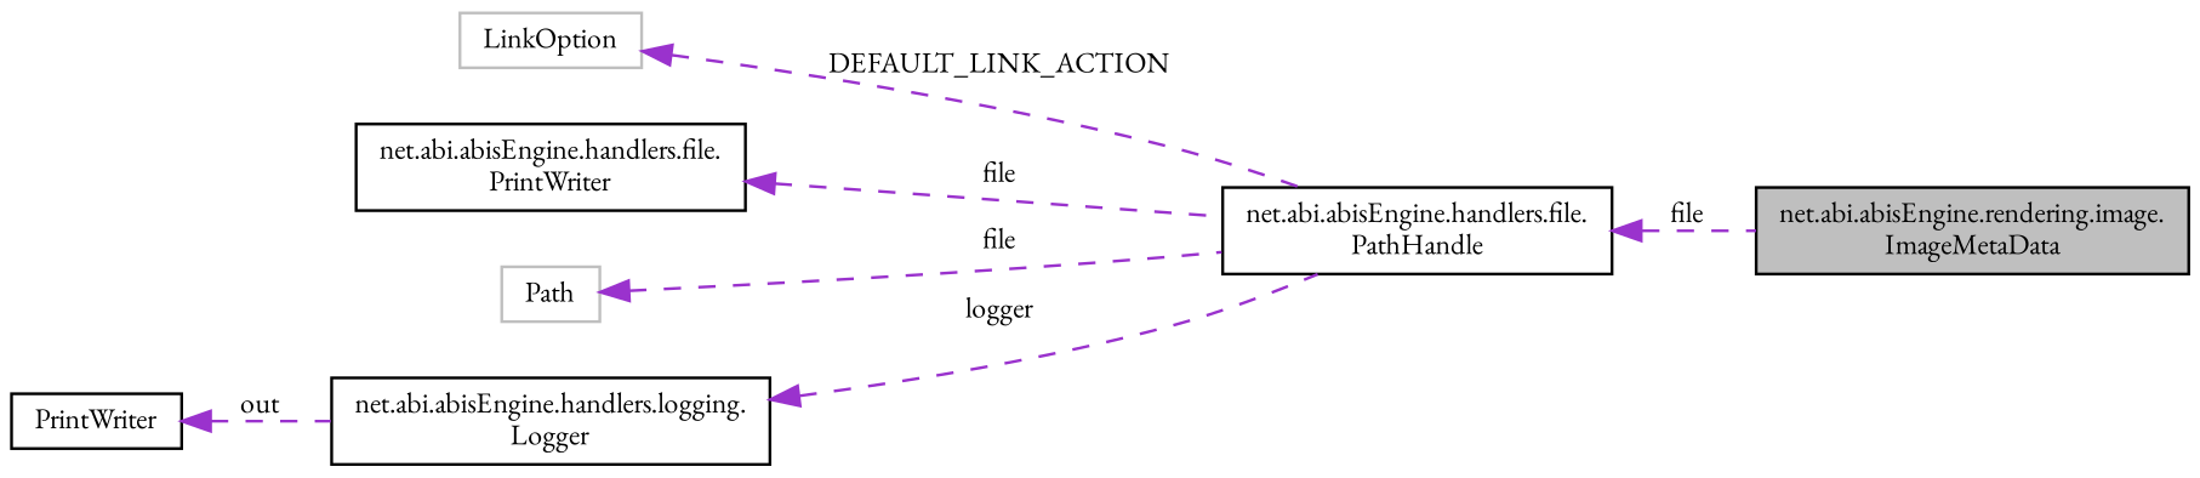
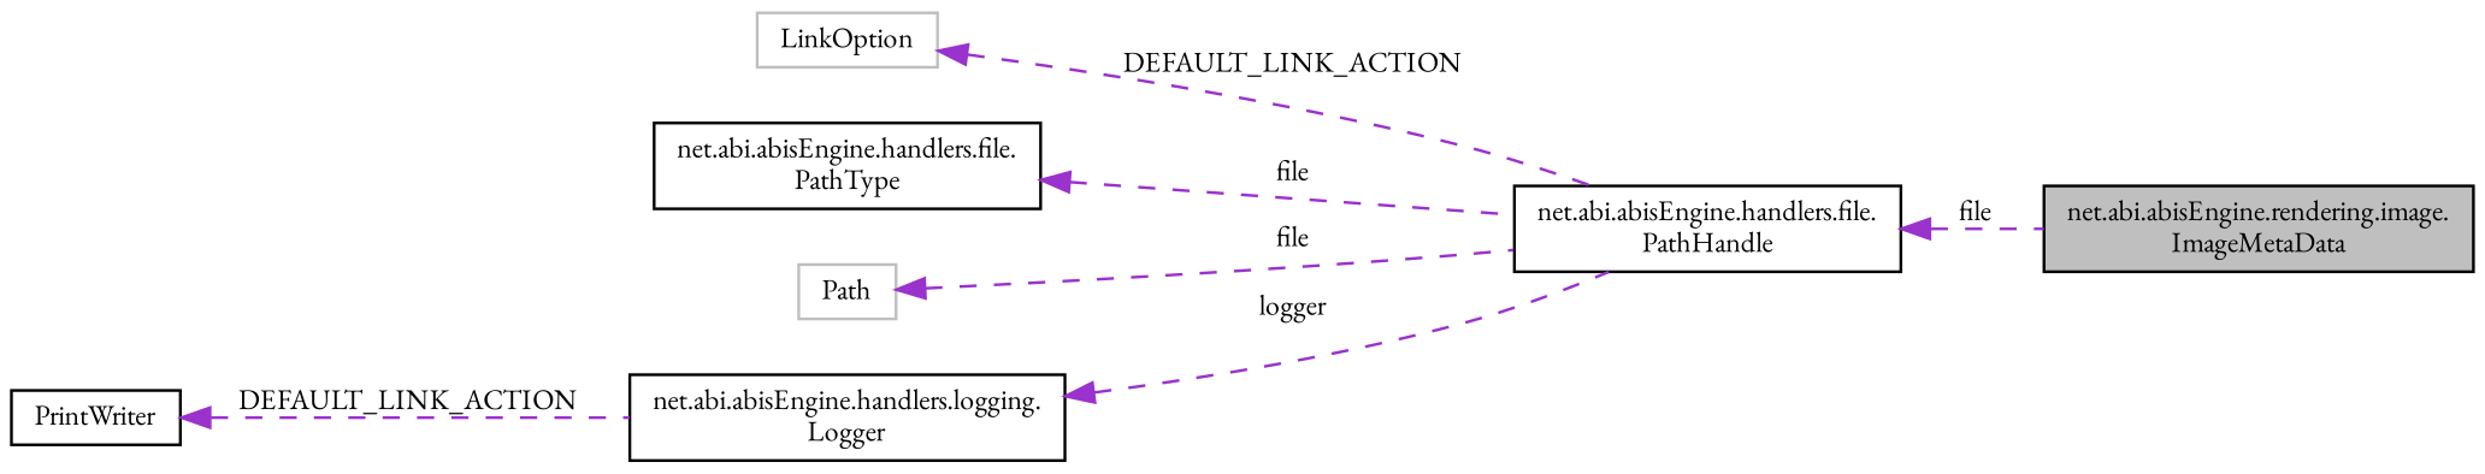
  digraph {
    fontname="EB Garamond"
    rankdir=LR
    node [color=black fillcolor=white fontname="EB Garamond" fontsize=10 shape=record style=filled]
    edge [color=darkorchid3 dir=back fontname="EB Garamond" fontsize=10 labelfontname=Helvetica labelfontsize=10 style=dashed]
    n1 [fillcolor=grey75 fontcolor=black height=0.2 label="net.abi.abisEngine.rendering.image.\lImageMetaData" width=0.4]
    n2 [height=0.2 label="net.abi.abisEngine.handlers.file.\lPathHandle" width=0.4]
    n3 [color=grey75 height=0.2 label=LinkOption width=0.4]
-   n4 [height=0.2 label="net.abi.abisEngine.handlers.file.\lPrintWriter" width=0.4]
+   n4 [height=0.2 label="net.abi.abisEngine.handlers.file.\lPathType" width=0.4]
    n5 [color=grey75 height=0.2 label=Path width=0.4]
    n6 [height=0.2 label="net.abi.abisEngine.handlers.logging.\lLogger" width=0.4]
    n7 [height=0.2 label=PrintWriter width=0.4]
    n2 -> n1 [label=" file"]
    n3 -> n2 [label=" DEFAULT_LINK_ACTION"]
    n4 -> n2 [label=" file"]
    n5 -> n2 [label=" file"]
    n6 -> n2 [label=" logger"]
-   n7 -> n6 [label=" out"]
+   n7 -> n6 [label=" DEFAULT_LINK_ACTION"]
  }
